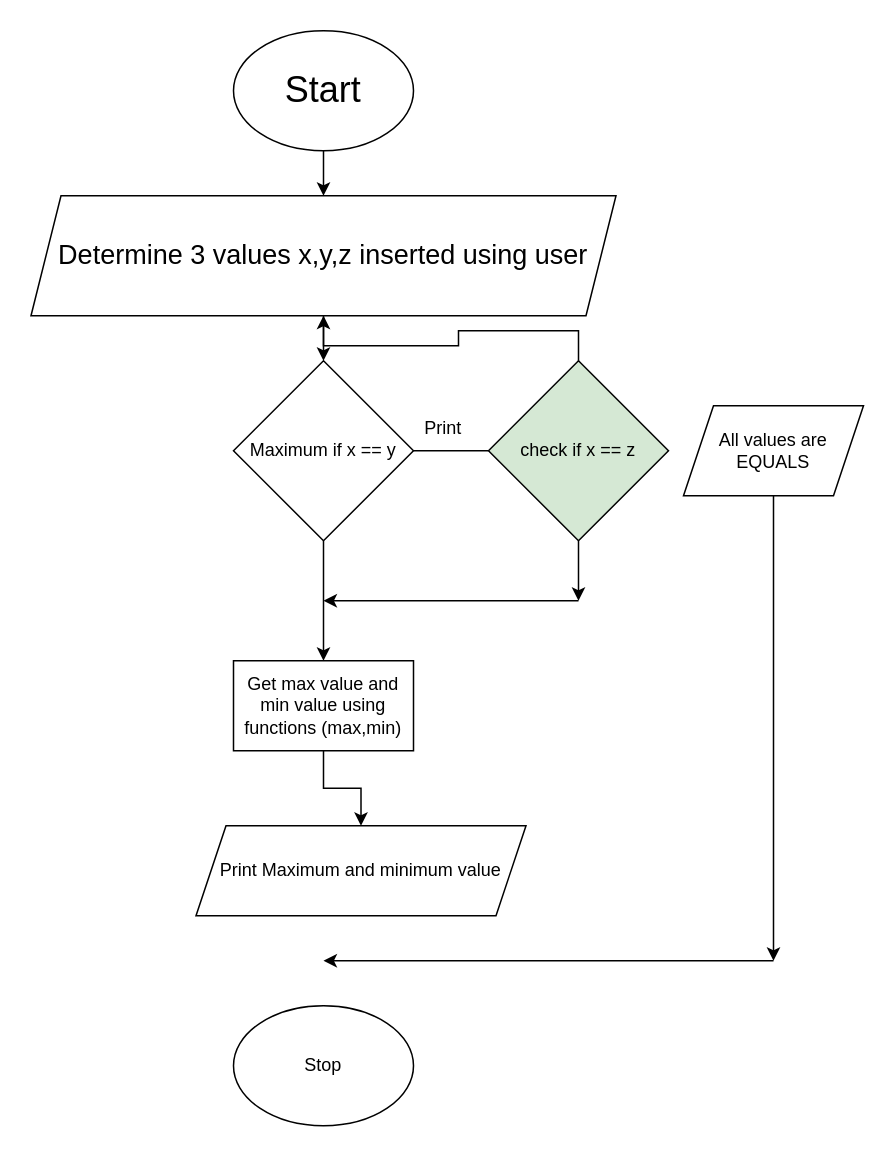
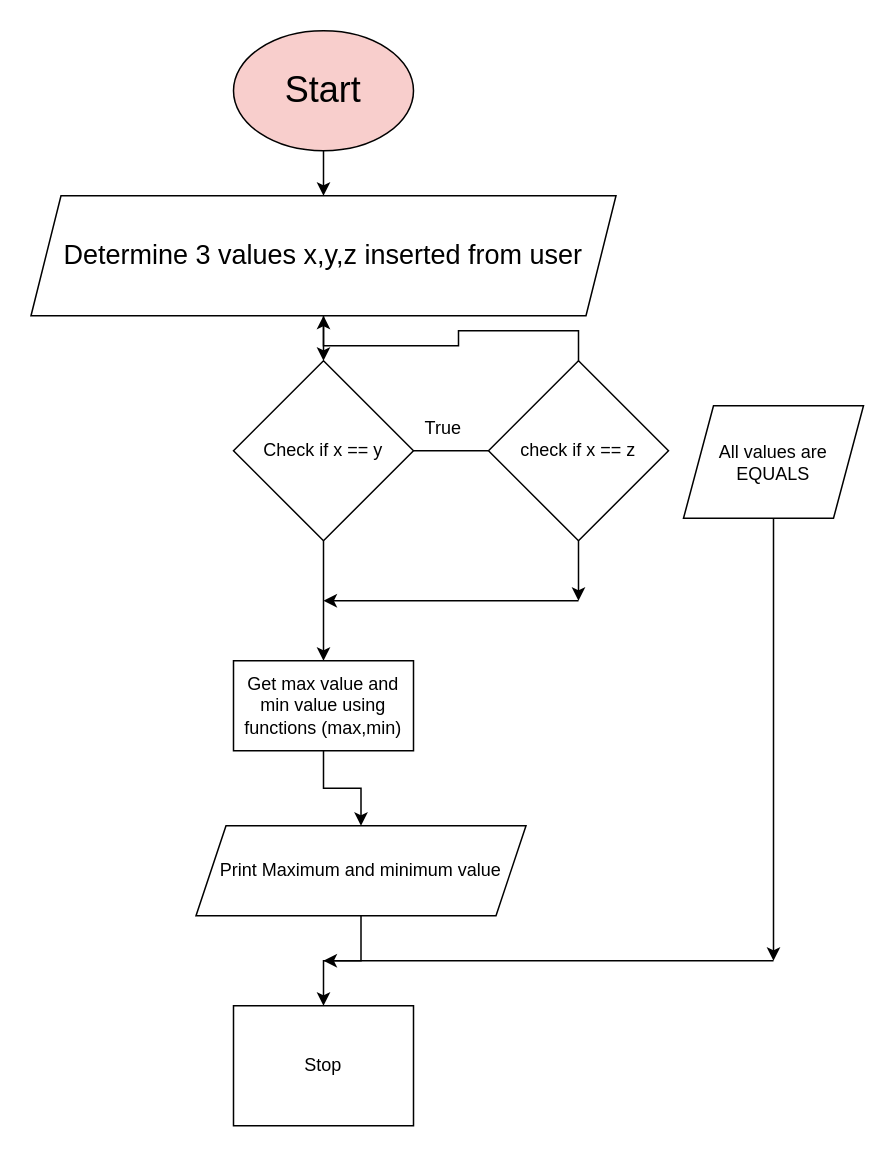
  <mxCell id="0" />
  <mxCell id="1" parent="0" />
  <mxCell id="2" style="edgeStyle=orthogonalEdgeStyle;rounded=0;orthogonalLoop=1;jettySize=auto;html=1;" edge="1" parent="1" source="3"><mxGeometry relative="1" as="geometry"><mxPoint x="215" y="130" as="targetPoint" /></mxGeometry></mxCell>
- <mxCell id="3" value="&lt;font style=&quot;font-size: 24px;&quot;&gt;Start&lt;/font&gt;" style="ellipse;whiteSpace=wrap;html=1;" vertex="1" parent="1"><mxGeometry x="155" y="20" width="120" height="80" as="geometry" /></mxCell>
+ <mxCell id="3" value="&lt;font style=&quot;font-size: 24px;&quot;&gt;Start&lt;/font&gt;" style="ellipse;whiteSpace=wrap;html=1;fillColor=#f8cecc;" vertex="1" parent="1"><mxGeometry x="155" y="20" width="120" height="80" as="geometry" /></mxCell>
  <mxCell id="4" style="edgeStyle=orthogonalEdgeStyle;rounded=0;orthogonalLoop=1;jettySize=auto;html=1;" edge="1" parent="1" source="5" target="8"><mxGeometry relative="1" as="geometry"><mxPoint x="215" y="250" as="targetPoint" /></mxGeometry></mxCell>
- <mxCell id="5" value="&lt;font style=&quot;font-size: 18px;&quot;&gt;Determine 3 values x,y,z inserted using user&lt;/font&gt;" style="shape=parallelogram;perimeter=parallelogramPerimeter;whiteSpace=wrap;html=1;fixedSize=1;align=center;" vertex="1" parent="1"><mxGeometry x="20" y="130" width="390" height="80" as="geometry" /></mxCell>
+ <mxCell id="5" value="&lt;font style=&quot;font-size: 18px;&quot;&gt;Determine 3 values x,y,z inserted from user&lt;/font&gt;" style="shape=parallelogram;perimeter=parallelogramPerimeter;whiteSpace=wrap;html=1;fixedSize=1;align=center;" vertex="1" parent="1"><mxGeometry x="20" y="130" width="390" height="80" as="geometry" /></mxCell>
  <mxCell id="6" style="edgeStyle=orthogonalEdgeStyle;rounded=0;orthogonalLoop=1;jettySize=auto;html=1;endArrow=none;" edge="1" parent="1" source="8" target="11"><mxGeometry relative="1" as="geometry"><mxPoint x="365" y="300" as="targetPoint" /></mxGeometry></mxCell>
  <mxCell id="7" style="edgeStyle=orthogonalEdgeStyle;rounded=0;orthogonalLoop=1;jettySize=auto;html=1;" edge="1" parent="1" source="8" target="16"><mxGeometry relative="1" as="geometry"><mxPoint x="215" y="400" as="targetPoint" /></mxGeometry></mxCell>
- <mxCell id="8" value="Maximum if x == y" style="rhombus;whiteSpace=wrap;html=1;" vertex="1" parent="1"><mxGeometry x="155" y="240" width="120" height="120" as="geometry" /></mxCell>
+ <mxCell id="8" value="Check if x == y" style="rhombus;whiteSpace=wrap;html=1;" vertex="1" parent="1"><mxGeometry x="155" y="240" width="120" height="120" as="geometry" /></mxCell>
  <mxCell id="9" style="edgeStyle=orthogonalEdgeStyle;rounded=0;orthogonalLoop=1;jettySize=auto;html=1;" edge="1" parent="1" source="11" target="5"><mxGeometry relative="1" as="geometry"><mxPoint x="485" y="300" as="targetPoint" /></mxGeometry></mxCell>
  <mxCell id="10" style="edgeStyle=orthogonalEdgeStyle;rounded=0;orthogonalLoop=1;jettySize=auto;html=1;" edge="1" parent="1" source="11"><mxGeometry relative="1" as="geometry"><mxPoint x="385" y="400" as="targetPoint" /></mxGeometry></mxCell>
- <mxCell id="11" value="check if x == z" style="rhombus;whiteSpace=wrap;html=1;fillColor=#d5e8d4;" vertex="1" parent="1"><mxGeometry x="325" y="240" width="120" height="120" as="geometry" /></mxCell>
- <mxCell id="12" value="Print" style="text;html=1;strokeColor=none;fillColor=none;align=center;verticalAlign=middle;whiteSpace=wrap;rounded=0;" vertex="1" parent="1"><mxGeometry x="265" y="270" width="60" height="30" as="geometry" /></mxCell>
+ <mxCell id="11" value="check if x == z" style="rhombus;whiteSpace=wrap;html=1;" vertex="1" parent="1"><mxGeometry x="325" y="240" width="120" height="120" as="geometry" /></mxCell>
+ <mxCell id="12" value="True" style="text;html=1;strokeColor=none;fillColor=none;align=center;verticalAlign=middle;whiteSpace=wrap;rounded=0;" vertex="1" parent="1"><mxGeometry x="265" y="270" width="60" height="30" as="geometry" /></mxCell>
  <mxCell id="13" style="edgeStyle=orthogonalEdgeStyle;rounded=0;orthogonalLoop=1;jettySize=auto;html=1;" edge="1" parent="1" source="14"><mxGeometry relative="1" as="geometry"><mxPoint x="515" y="640" as="targetPoint" /></mxGeometry></mxCell>
- <mxCell id="14" value="All values are&lt;br&gt;EQUALS" style="shape=parallelogram;perimeter=parallelogramPerimeter;whiteSpace=wrap;html=1;fixedSize=1;" vertex="1" parent="1"><mxGeometry x="455" y="270" width="120" height="60" as="geometry" /></mxCell>
+ <mxCell id="14" value="All values are&lt;br&gt;EQUALS" style="shape=parallelogram;perimeter=parallelogramPerimeter;whiteSpace=wrap;html=1;fixedSize=1;" vertex="1" parent="1"><mxGeometry x="455" y="270" width="120" height="75" as="geometry" /></mxCell>
  <mxCell id="15" style="edgeStyle=orthogonalEdgeStyle;rounded=0;orthogonalLoop=1;jettySize=auto;html=1;" edge="1" parent="1" source="16" target="19"><mxGeometry relative="1" as="geometry"><mxPoint x="215" y="540" as="targetPoint" /></mxGeometry></mxCell>
  <mxCell id="16" value="Get max value and min value using functions (max,min)" style="rounded=0;whiteSpace=wrap;html=1;" vertex="1" parent="1"><mxGeometry x="155" y="440" width="120" height="60" as="geometry" /></mxCell>
  <mxCell id="17" value="" style="endArrow=classic;html=1;rounded=0;" edge="1" parent="1"><mxGeometry width="50" height="50" relative="1" as="geometry"><mxPoint x="385" y="400" as="sourcePoint" /><mxPoint x="215" y="400" as="targetPoint" /><Array as="points"><mxPoint x="295" y="400" /></Array></mxGeometry></mxCell>
+ <mxCell id="18" style="edgeStyle=orthogonalEdgeStyle;rounded=0;orthogonalLoop=1;jettySize=auto;html=1;" edge="1" parent="1" source="19" target="20"><mxGeometry relative="1" as="geometry"><mxPoint x="215" y="660" as="targetPoint" /></mxGeometry></mxCell>
  <mxCell id="19" value="Print Maximum and minimum value" style="shape=parallelogram;perimeter=parallelogramPerimeter;whiteSpace=wrap;html=1;fixedSize=1;" vertex="1" parent="1"><mxGeometry x="130" y="550" width="220" height="60" as="geometry" /></mxCell>
- <mxCell id="20" value="Stop" style="ellipse;whiteSpace=wrap;html=1;" vertex="1" parent="1"><mxGeometry x="155" y="670" width="120" height="80" as="geometry" /></mxCell>
+ <mxCell id="20" value="Stop" style="whiteSpace=wrap;html=1;rounded=0;" vertex="1" parent="1"><mxGeometry x="155" y="670" width="120" height="80" as="geometry" /></mxCell>
  <mxCell id="21" value="" style="endArrow=classic;html=1;rounded=0;" edge="1" parent="1"><mxGeometry width="50" height="50" relative="1" as="geometry"><mxPoint x="515" y="640" as="sourcePoint" /><mxPoint x="215" y="640" as="targetPoint" /></mxGeometry></mxCell>
